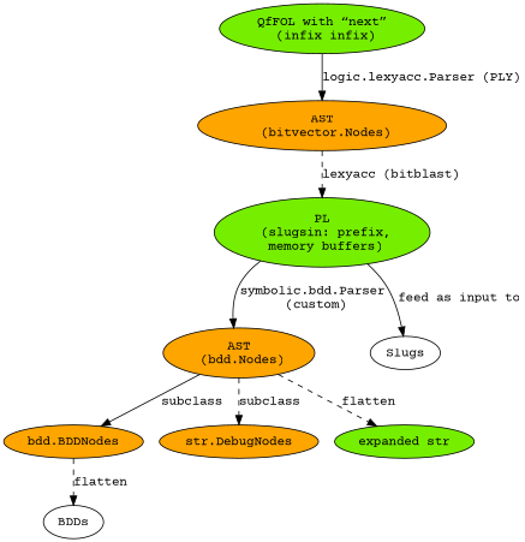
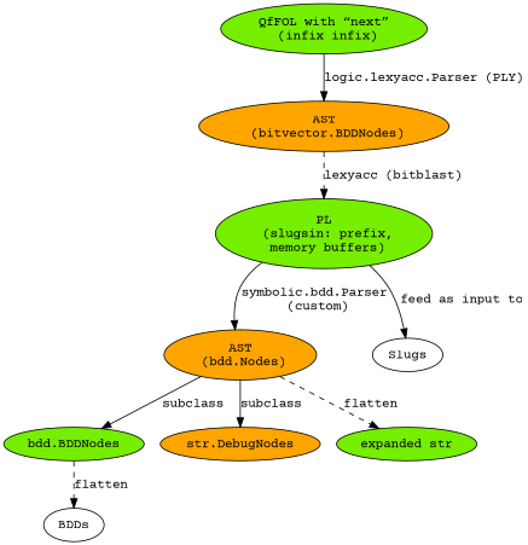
  digraph {
    fontname="Courier Prime"
    node [fillcolor=orange fontname="Courier Prime" style=filled]
    edge [fontname="Courier Prime"]
    n1 [fillcolor=chartreuse2 label="QfFOL with “next”\n (infix infix)"]
-   n2 [label="AST\n (bitvector.Nodes)"]
+   n2 [label="AST\n (bitvector.BDDNodes)"]
    n3 [fillcolor=chartreuse2 label="PL\n (slugsin: prefix,\n memory buffers)"]
    n4 [label="AST\n (bdd.Nodes)"]
    n5 [label=Slugs fillcolor="" style=""]
-   n6 [label="bdd.BDDNodes"]
+   n6 [fillcolor=chartreuse2 label="bdd.BDDNodes"]
    n7 [label="str.DebugNodes"]
    n8 [fillcolor=chartreuse2 label="expanded str"]
    n9 [label=BDDs fillcolor="" style=""]
    n1 -> n2 [label="logic.lexyacc.Parser (PLY)"]
    n2 -> n3 [label="lexyacc (bitblast)" style=dashed]
    n3 -> n4 [label="symbolic.bdd.Parser\n (custom)"]
    n3 -> n5 [label="feed as input to"]
    n4 -> n6 [label=subclass]
-   n4 -> n7 [label=subclass style=dashed]
+   n4 -> n7 [label=subclass]
    n4 -> n8 [label=flatten style=dashed]
    n6 -> n9 [label=flatten style=dashed]
  }
